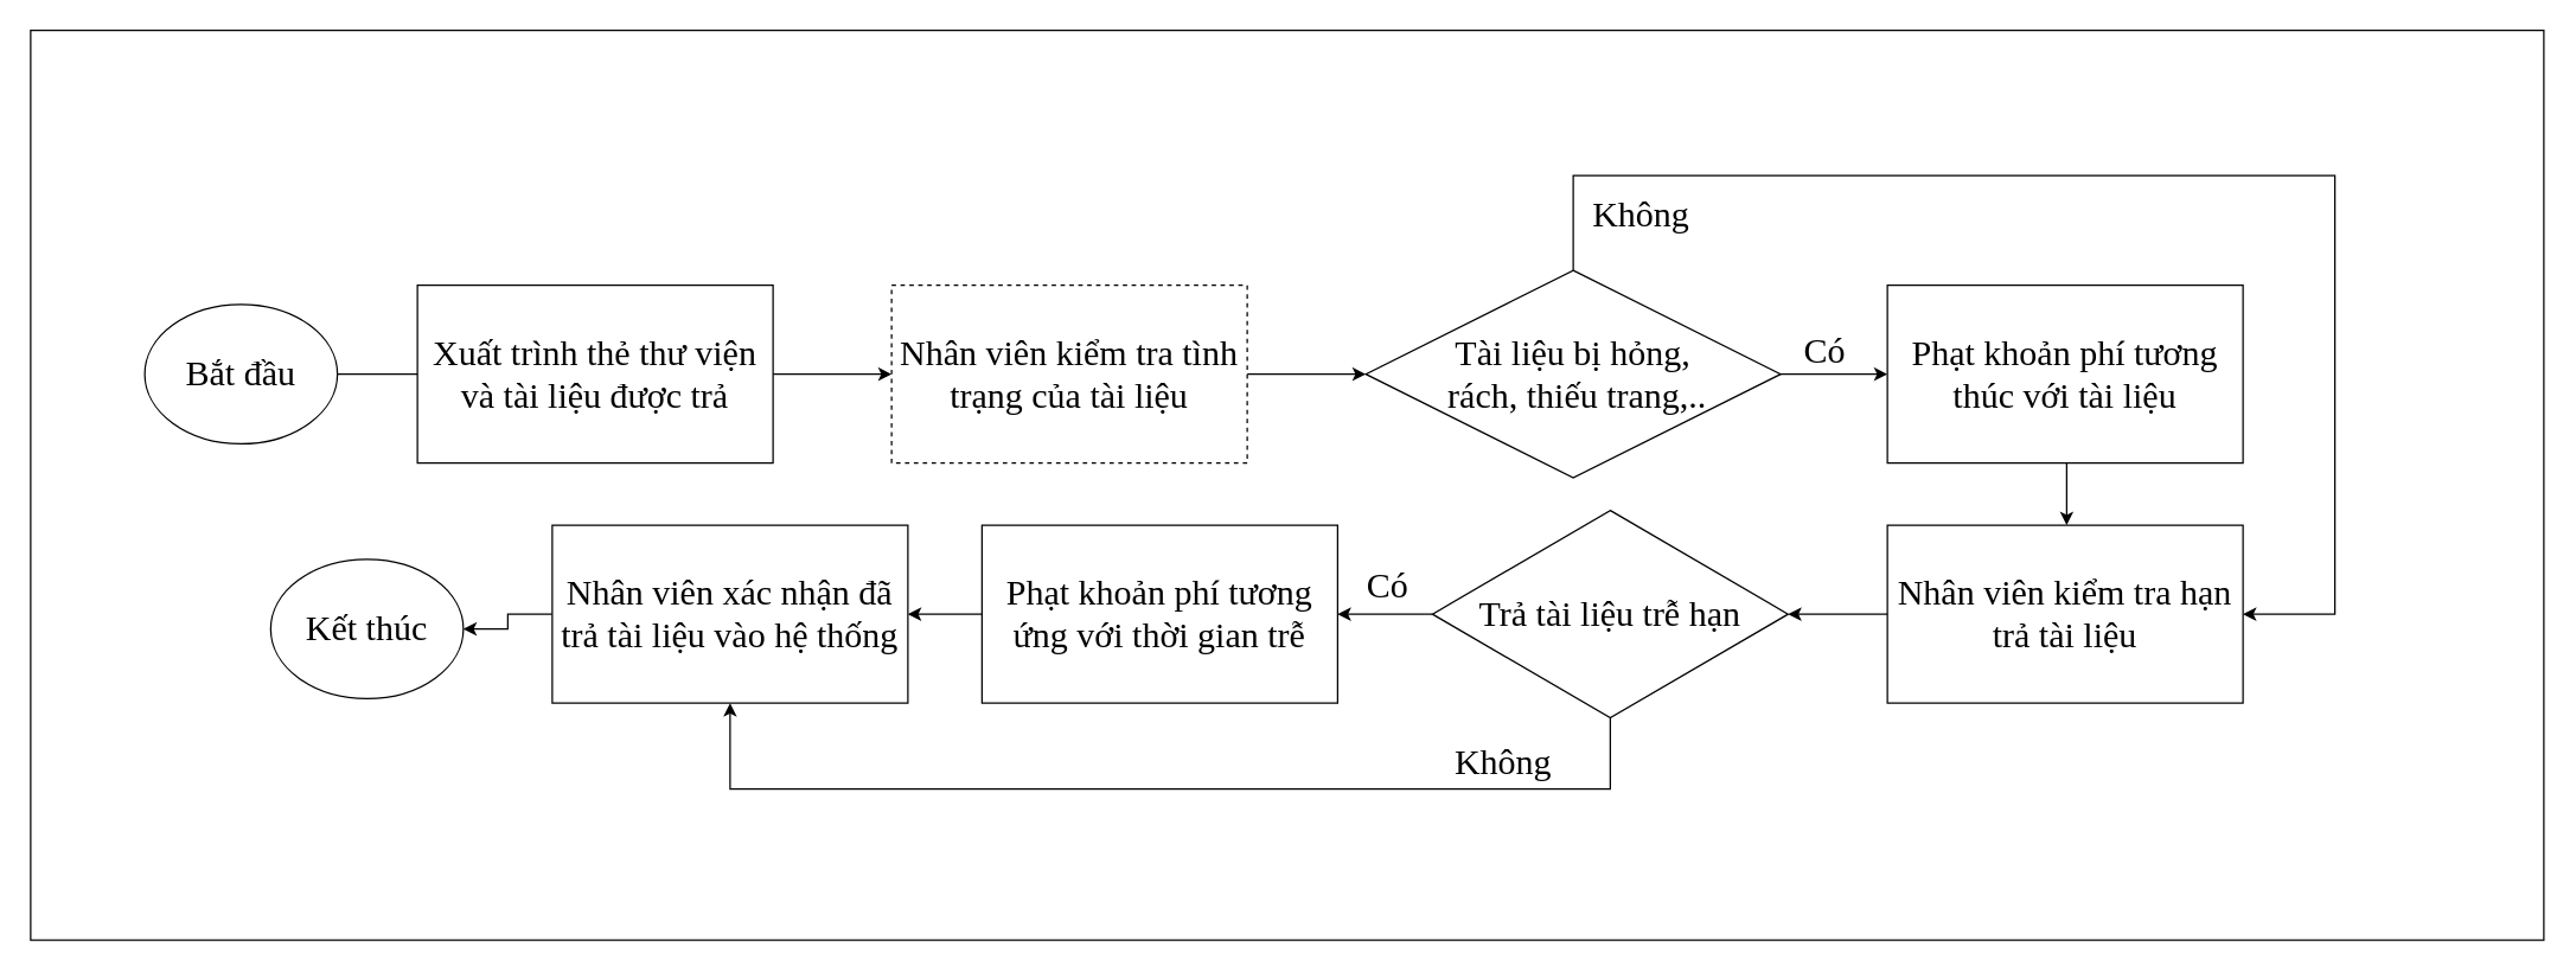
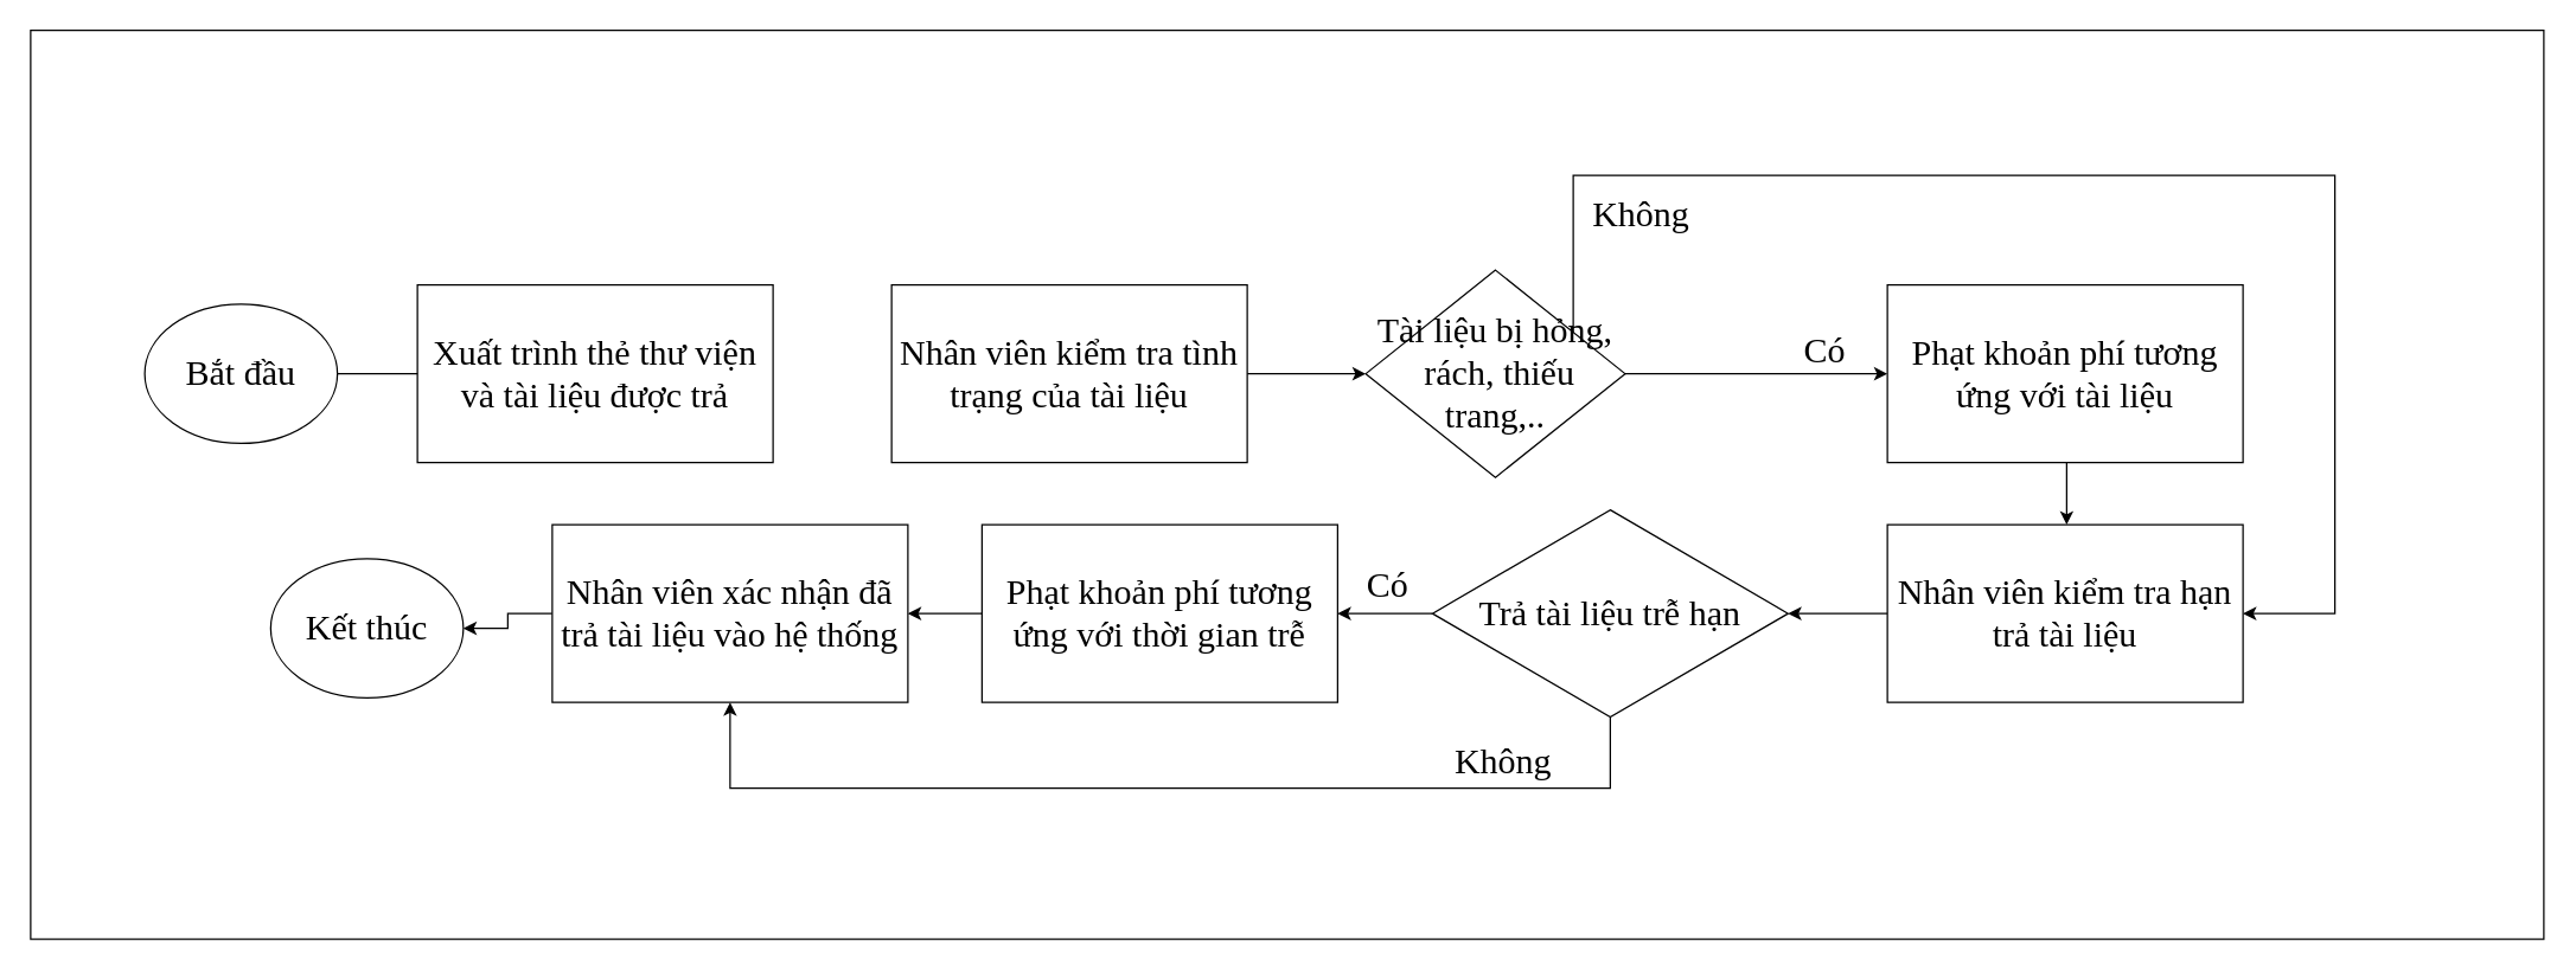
  <mxCell id="0" />
  <mxCell id="1" parent="0" />
  <mxCell id="2" value="" style="rounded=0;whiteSpace=wrap;html=1;" vertex="1" parent="1"><mxGeometry x="20" y="20" width="1696" height="614" as="geometry" /></mxCell>
- <mxCell id="3" value="" style="edgeStyle=orthogonalEdgeStyle;rounded=0;orthogonalLoop=1;jettySize=auto;html=1;" edge="1" parent="1" source="4" target="6"><mxGeometry relative="1" as="geometry" /></mxCell>
  <mxCell id="4" value="&lt;font style=&quot;font-size: 24px;&quot; face=&quot;Times New Roman&quot;&gt;Xuất trình thẻ thư viện và tài liệu được trả&lt;/font&gt;" style="rounded=0;whiteSpace=wrap;html=1;" vertex="1" parent="1"><mxGeometry x="281" y="192" width="240" height="120" as="geometry" /></mxCell>
  <mxCell id="5" value="" style="edgeStyle=orthogonalEdgeStyle;rounded=0;orthogonalLoop=1;jettySize=auto;html=1;" edge="1" parent="1" source="6" target="9"><mxGeometry relative="1" as="geometry" /></mxCell>
- <mxCell id="6" value="&lt;font style=&quot;font-size: 24px;&quot; face=&quot;Times New Roman&quot;&gt;Nhân viên kiểm tra tình trạng của tài liệu&lt;/font&gt;" style="whiteSpace=wrap;html=1;rounded=0;dashed=1;" vertex="1" parent="1"><mxGeometry x="601" y="192" width="240" height="120" as="geometry" /></mxCell>
+ <mxCell id="6" value="&lt;font style=&quot;font-size: 24px;&quot; face=&quot;Times New Roman&quot;&gt;Nhân viên kiểm tra tình trạng của tài liệu&lt;/font&gt;" style="whiteSpace=wrap;html=1;rounded=0;" vertex="1" parent="1"><mxGeometry x="601" y="192" width="240" height="120" as="geometry" /></mxCell>
  <mxCell id="7" value="" style="edgeStyle=orthogonalEdgeStyle;rounded=0;orthogonalLoop=1;jettySize=auto;html=1;" edge="1" parent="1" source="9" target="11"><mxGeometry relative="1" as="geometry" /></mxCell>
  <mxCell id="8" style="edgeStyle=orthogonalEdgeStyle;rounded=0;orthogonalLoop=1;jettySize=auto;html=1;entryX=1;entryY=0.5;entryDx=0;entryDy=0;" edge="1" parent="1" source="9" target="15"><mxGeometry relative="1" as="geometry"><Array as="points"><mxPoint x="1061" y="118" /><mxPoint x="1575" y="118" /><mxPoint x="1575" y="414" /></Array></mxGeometry></mxCell>
- <mxCell id="9" value="&lt;font face=&quot;Times New Roman&quot;&gt;&lt;span style=&quot;font-size: 24px;&quot;&gt;Tài liệu bị hỏng, &lt;br&gt;&amp;nbsp;rách, thiếu trang,..&lt;/span&gt;&lt;/font&gt;" style="rhombus;whiteSpace=wrap;html=1;" vertex="1" parent="1"><mxGeometry x="921" y="182" width="280" height="140" as="geometry" /></mxCell>
+ <mxCell id="9" value="&lt;font face=&quot;Times New Roman&quot;&gt;&lt;span style=&quot;font-size: 24px;&quot;&gt;Tài liệu bị hỏng, &lt;br&gt;&amp;nbsp;rách, thiếu trang,..&lt;/span&gt;&lt;/font&gt;" style="rhombus;whiteSpace=wrap;html=1;" vertex="1" parent="1"><mxGeometry x="921" y="182" width="175" height="140" as="geometry" /></mxCell>
  <mxCell id="10" style="edgeStyle=orthogonalEdgeStyle;rounded=0;orthogonalLoop=1;jettySize=auto;html=1;entryX=0.5;entryY=0;entryDx=0;entryDy=0;" edge="1" parent="1"><mxGeometry relative="1" as="geometry"><mxPoint x="1394" y="312" as="sourcePoint" /><mxPoint x="1394" y="354" as="targetPoint" /></mxGeometry></mxCell>
- <mxCell id="11" value="&lt;font face=&quot;Times New Roman&quot;&gt;&lt;span style=&quot;font-size: 24px;&quot;&gt;Phạt khoản phí tương thúc với tài liệu&lt;/span&gt;&lt;/font&gt;" style="rounded=0;whiteSpace=wrap;html=1;" vertex="1" parent="1"><mxGeometry x="1273" y="192" width="240" height="120" as="geometry" /></mxCell>
+ <mxCell id="11" value="&lt;font face=&quot;Times New Roman&quot;&gt;&lt;span style=&quot;font-size: 24px;&quot;&gt;Phạt khoản phí tương ứng với tài liệu&lt;/span&gt;&lt;/font&gt;" style="rounded=0;whiteSpace=wrap;html=1;" vertex="1" parent="1"><mxGeometry x="1273" y="192" width="240" height="120" as="geometry" /></mxCell>
  <mxCell id="12" value="&lt;font face=&quot;Times New Roman&quot; style=&quot;font-size: 24px;&quot;&gt;Có&lt;/font&gt;" style="text;html=1;strokeColor=none;fillColor=none;align=center;verticalAlign=middle;whiteSpace=wrap;rounded=0;" vertex="1" parent="1"><mxGeometry x="1201" y="222" width="60" height="30" as="geometry" /></mxCell>
  <mxCell id="13" value="&lt;font face=&quot;Times New Roman&quot; style=&quot;font-size: 24px;&quot;&gt;Không&lt;/font&gt;" style="text;html=1;strokeColor=none;fillColor=none;align=center;verticalAlign=middle;whiteSpace=wrap;rounded=0;" vertex="1" parent="1"><mxGeometry x="1077" y="130" width="60" height="30" as="geometry" /></mxCell>
  <mxCell id="14" value="" style="edgeStyle=orthogonalEdgeStyle;rounded=0;orthogonalLoop=1;jettySize=auto;html=1;" edge="1" parent="1" source="15" target="18"><mxGeometry relative="1" as="geometry" /></mxCell>
  <mxCell id="15" value="&lt;font style=&quot;font-size: 24px;&quot; face=&quot;Times New Roman&quot;&gt;Nhân viên kiểm tra hạn trả tài liệu&lt;/font&gt;" style="rounded=0;whiteSpace=wrap;html=1;" vertex="1" parent="1"><mxGeometry x="1273" y="354" width="240" height="120" as="geometry" /></mxCell>
  <mxCell id="16" value="" style="edgeStyle=orthogonalEdgeStyle;rounded=0;orthogonalLoop=1;jettySize=auto;html=1;" edge="1" parent="1" source="18" target="20"><mxGeometry relative="1" as="geometry" /></mxCell>
  <mxCell id="17" style="edgeStyle=orthogonalEdgeStyle;rounded=0;orthogonalLoop=1;jettySize=auto;html=1;exitX=0.5;exitY=1;exitDx=0;exitDy=0;entryX=0.5;entryY=1;entryDx=0;entryDy=0;" edge="1" parent="1" source="18" target="22"><mxGeometry relative="1" as="geometry"><Array as="points"><mxPoint x="1086" y="532" /><mxPoint x="492" y="532" /></Array></mxGeometry></mxCell>
  <mxCell id="18" value="&lt;font face=&quot;Times New Roman&quot;&gt;&lt;span style=&quot;font-size: 24px;&quot;&gt;Trả tài liệu trễ hạn&lt;/span&gt;&lt;/font&gt;" style="rhombus;whiteSpace=wrap;html=1;" vertex="1" parent="1"><mxGeometry x="966" y="344" width="240" height="140" as="geometry" /></mxCell>
  <mxCell id="19" value="" style="edgeStyle=orthogonalEdgeStyle;rounded=0;orthogonalLoop=1;jettySize=auto;html=1;" edge="1" parent="1" source="20" target="22"><mxGeometry relative="1" as="geometry" /></mxCell>
  <mxCell id="20" value="&lt;font face=&quot;Times New Roman&quot;&gt;&lt;span style=&quot;font-size: 24px;&quot;&gt;Phạt khoản phí tương ứng với thời gian trễ&lt;/span&gt;&lt;/font&gt;" style="rounded=0;whiteSpace=wrap;html=1;" vertex="1" parent="1"><mxGeometry x="662" y="354" width="240" height="120" as="geometry" /></mxCell>
  <mxCell id="21" style="edgeStyle=orthogonalEdgeStyle;rounded=0;orthogonalLoop=1;jettySize=auto;html=1;entryX=1;entryY=0.5;entryDx=0;entryDy=0;" edge="1" parent="1" source="22" target="27"><mxGeometry relative="1" as="geometry" /></mxCell>
  <mxCell id="22" value="&lt;font style=&quot;font-size: 24px;&quot; face=&quot;Times New Roman&quot;&gt;Nhân viên xác nhận đã trả tài liệu vào hệ thống&lt;/font&gt;" style="rounded=0;whiteSpace=wrap;html=1;" vertex="1" parent="1"><mxGeometry x="372" y="354" width="240" height="120" as="geometry" /></mxCell>
  <mxCell id="23" value="&lt;font face=&quot;Times New Roman&quot; style=&quot;font-size: 24px;&quot;&gt;Có&lt;/font&gt;" style="text;html=1;strokeColor=none;fillColor=none;align=center;verticalAlign=middle;whiteSpace=wrap;rounded=0;" vertex="1" parent="1"><mxGeometry x="906" y="380" width="60" height="30" as="geometry" /></mxCell>
  <mxCell id="24" value="&lt;font face=&quot;Times New Roman&quot; style=&quot;font-size: 24px;&quot;&gt;Không&lt;/font&gt;" style="text;html=1;strokeColor=none;fillColor=none;align=center;verticalAlign=middle;whiteSpace=wrap;rounded=0;" vertex="1" parent="1"><mxGeometry x="984" y="499" width="60" height="30" as="geometry" /></mxCell>
  <mxCell id="25" style="edgeStyle=orthogonalEdgeStyle;rounded=0;orthogonalLoop=1;jettySize=auto;html=1;exitX=1;exitY=0.5;exitDx=0;exitDy=0;entryX=0;entryY=0.5;entryDx=0;entryDy=0;endArrow=none;" edge="1" parent="1" source="26" target="4"><mxGeometry relative="1" as="geometry" /></mxCell>
  <mxCell id="26" value="&lt;font style=&quot;font-size: 24px;&quot; face=&quot;Times New Roman&quot;&gt;Bắt đầu&lt;/font&gt;" style="ellipse;whiteSpace=wrap;html=1;" vertex="1" parent="1"><mxGeometry x="97" y="205" width="130" height="94" as="geometry" /></mxCell>
  <mxCell id="27" value="&lt;font face=&quot;Times New Roman&quot;&gt;&lt;span style=&quot;font-size: 24px;&quot;&gt;Kết thúc&lt;/span&gt;&lt;/font&gt;" style="ellipse;whiteSpace=wrap;html=1;" vertex="1" parent="1"><mxGeometry x="182" y="377" width="130" height="94" as="geometry" /></mxCell>
